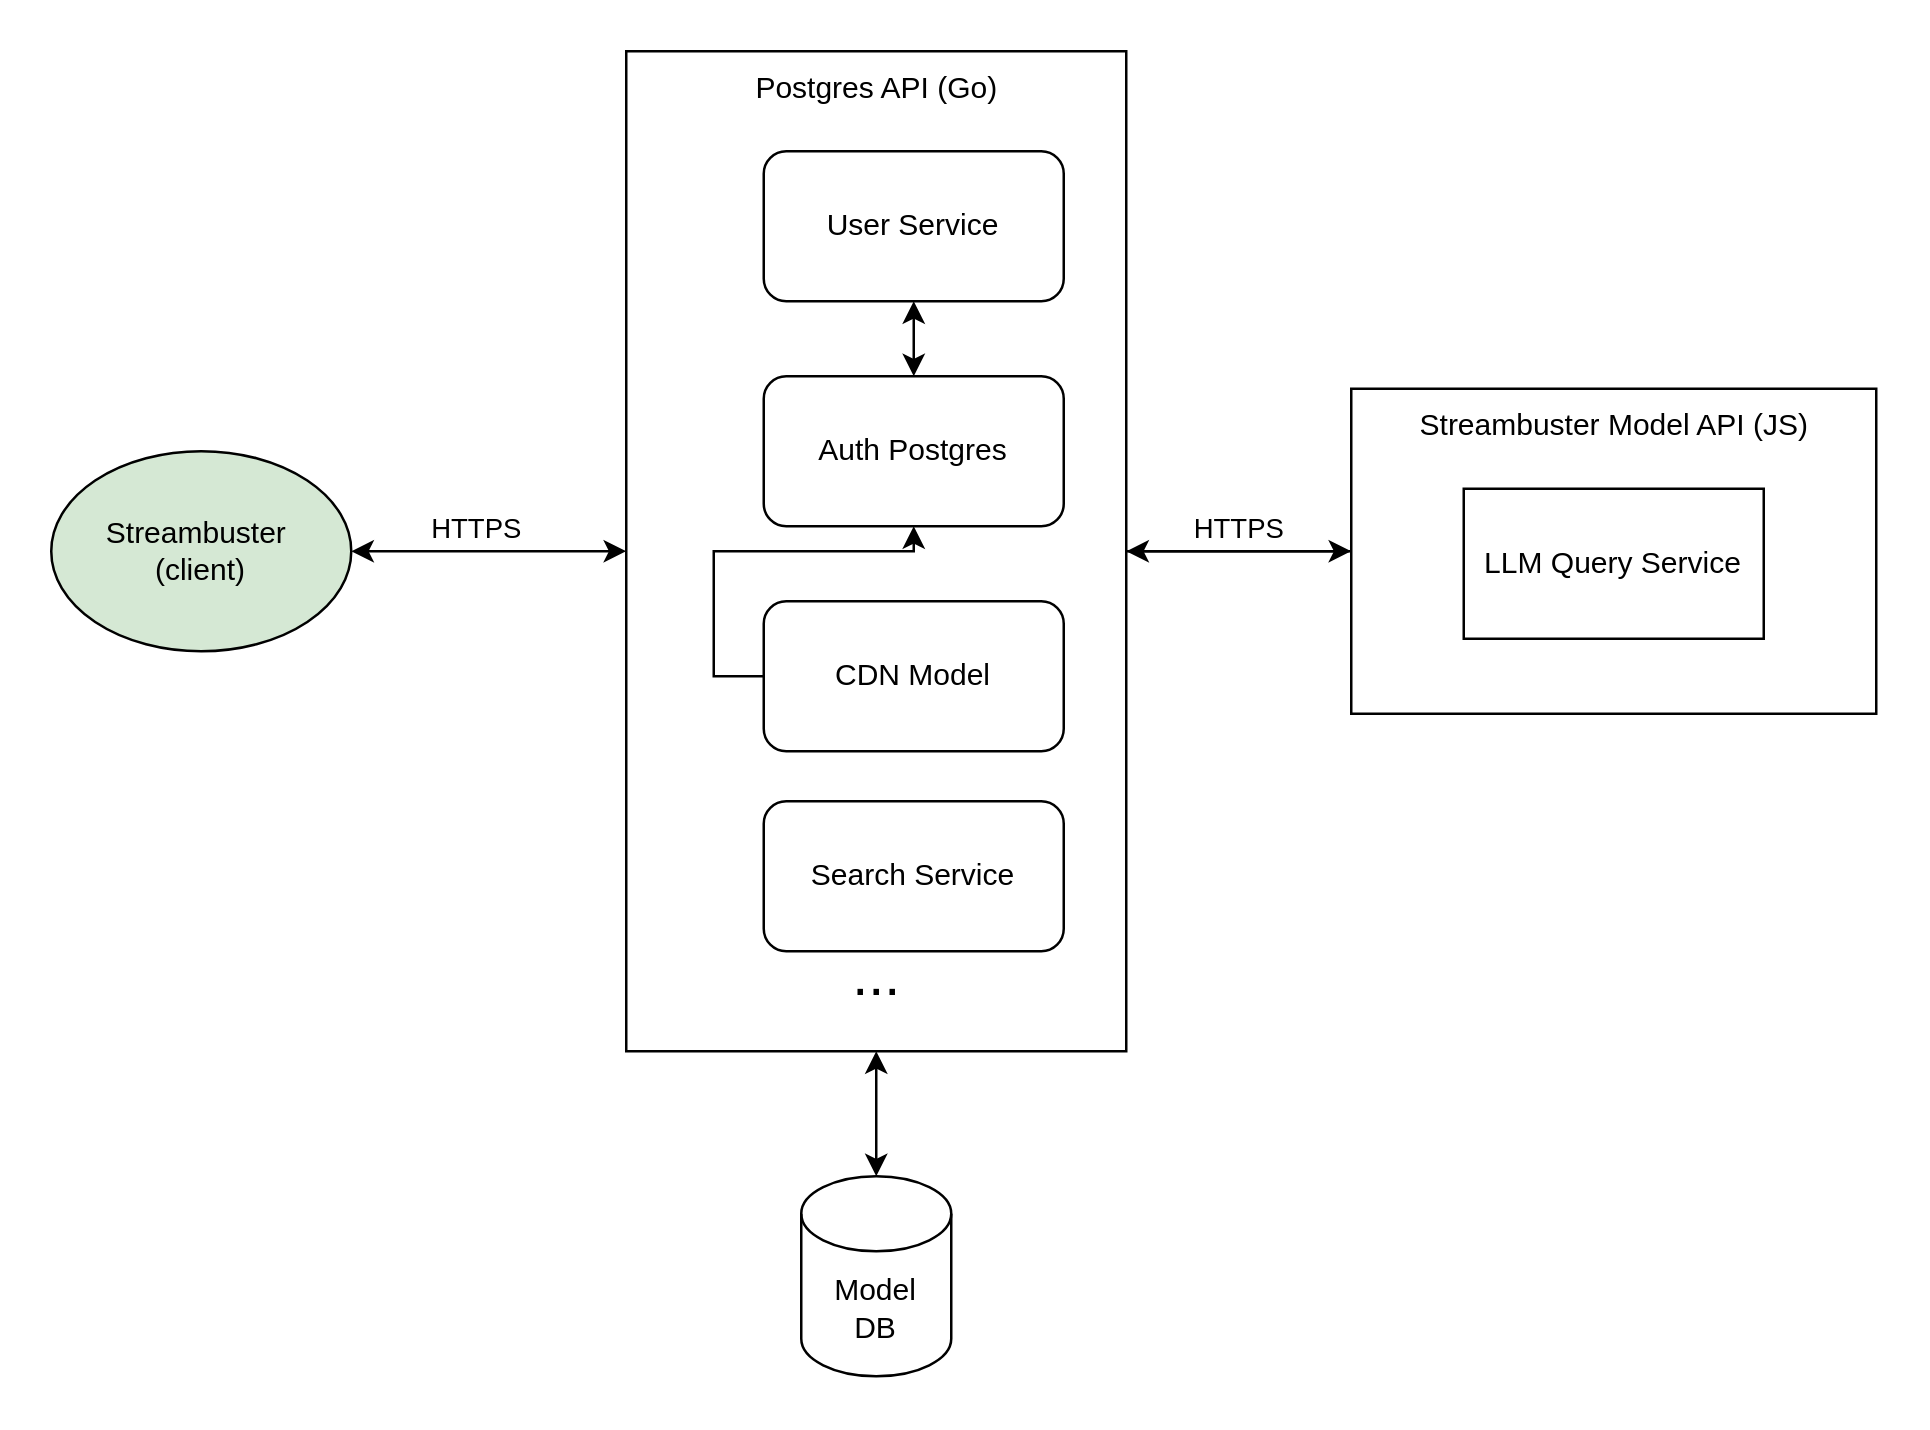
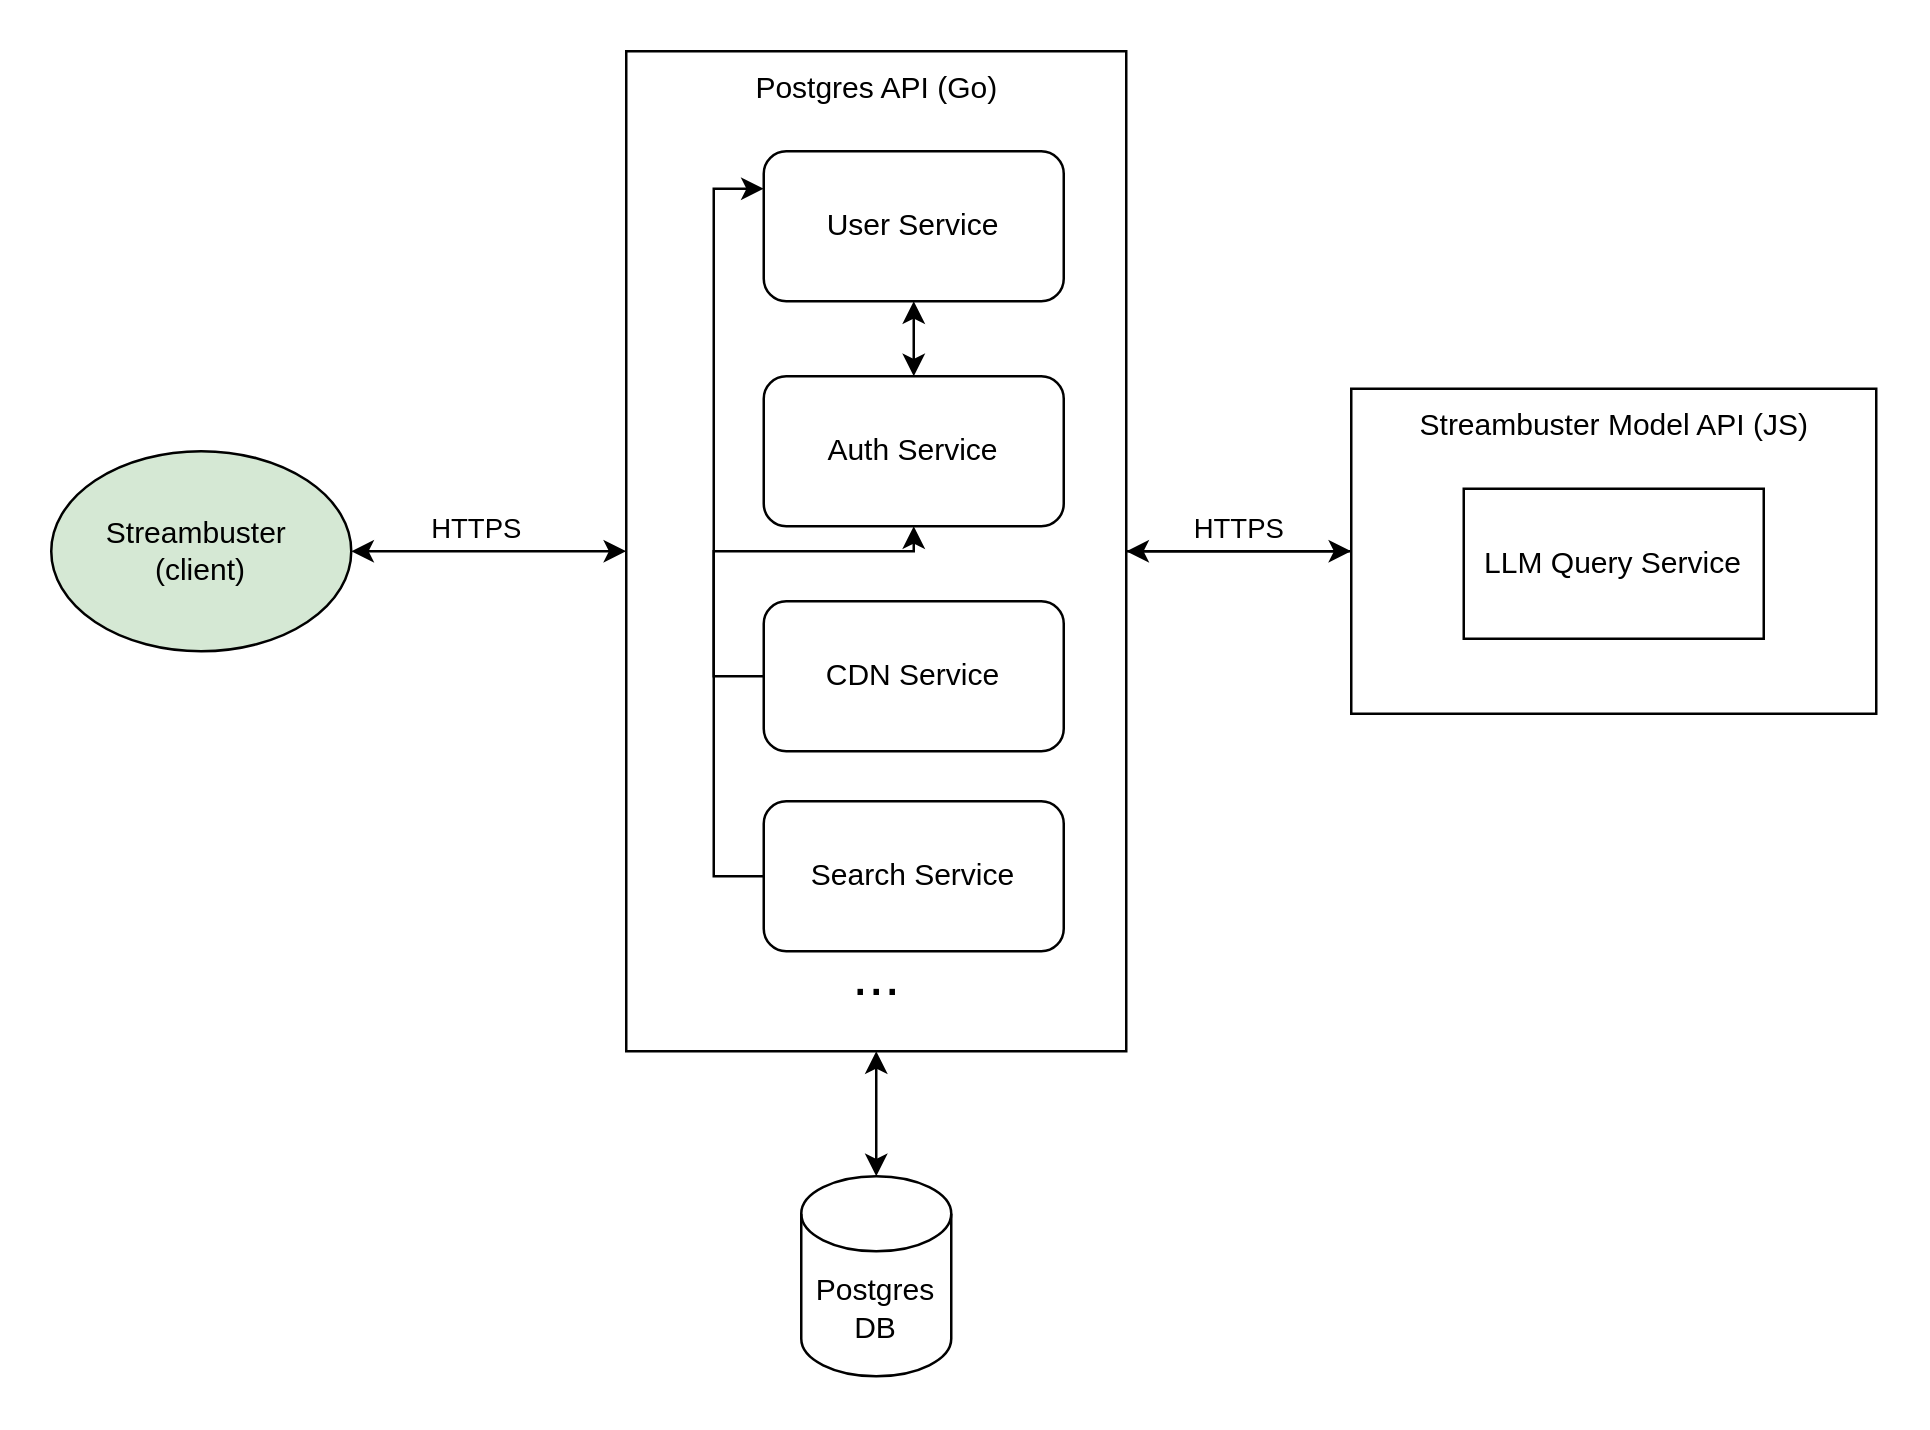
  <mxCell id="0" />
  <mxCell id="1" parent="0" />
  <mxCell id="2" style="edgeStyle=orthogonalEdgeStyle;rounded=0;orthogonalLoop=1;jettySize=auto;html=1;exitX=0.5;exitY=1;exitDx=0;exitDy=0;startArrow=classic;startFill=1;" edge="1" parent="1" source="3" target="19"><mxGeometry relative="1" as="geometry" /></mxCell>
  <mxCell id="3" value="" style="rounded=0;whiteSpace=wrap;html=1;" vertex="1" parent="1"><mxGeometry x="250" y="20" width="200" height="400" as="geometry" /></mxCell>
  <mxCell id="4" value="Postgres API (Go)" style="text;html=1;align=center;verticalAlign=middle;resizable=0;points=[];autosize=1;strokeColor=none;fillColor=none;" vertex="1" parent="1"><mxGeometry x="280" y="20" width="140" height="30" as="geometry" /></mxCell>
  <mxCell id="5" style="edgeStyle=orthogonalEdgeStyle;rounded=0;orthogonalLoop=1;jettySize=auto;html=1;exitX=0.5;exitY=1;exitDx=0;exitDy=0;startArrow=classic;startFill=1;" edge="1" parent="1" source="6" target="9"><mxGeometry relative="1" as="geometry" /></mxCell>
  <mxCell id="6" value="User Service" style="rounded=1;whiteSpace=wrap;html=1;" vertex="1" parent="1"><mxGeometry x="305" y="60" width="120" height="60" as="geometry" /></mxCell>
  <mxCell id="7" style="edgeStyle=orthogonalEdgeStyle;rounded=0;orthogonalLoop=1;jettySize=auto;html=1;exitX=0;exitY=0.5;exitDx=0;exitDy=0;" edge="1" parent="1" source="8" target="9"><mxGeometry relative="1" as="geometry" /></mxCell>
- <mxCell id="8" value="CDN Model" style="rounded=1;whiteSpace=wrap;html=1;" vertex="1" parent="1"><mxGeometry x="305" y="240" width="120" height="60" as="geometry" /></mxCell>
- <mxCell id="9" value="Auth Postgres" style="rounded=1;whiteSpace=wrap;html=1;" vertex="1" parent="1"><mxGeometry x="305" y="150" width="120" height="60" as="geometry" /></mxCell>
+ <mxCell id="8" value="CDN Service" style="rounded=1;whiteSpace=wrap;html=1;" vertex="1" parent="1"><mxGeometry x="305" y="240" width="120" height="60" as="geometry" /></mxCell>
+ <mxCell id="9" value="Auth Service" style="rounded=1;whiteSpace=wrap;html=1;" vertex="1" parent="1"><mxGeometry x="305" y="150" width="120" height="60" as="geometry" /></mxCell>
+ <mxCell id="10" style="edgeStyle=orthogonalEdgeStyle;rounded=0;orthogonalLoop=1;jettySize=auto;html=1;exitX=0;exitY=0.5;exitDx=0;exitDy=0;entryX=0;entryY=0.25;entryDx=0;entryDy=0;" edge="1" parent="1" source="11" target="6"><mxGeometry relative="1" as="geometry" /></mxCell>
  <mxCell id="11" value="Search Service" style="rounded=1;whiteSpace=wrap;html=1;" vertex="1" parent="1"><mxGeometry x="305" y="320" width="120" height="60" as="geometry" /></mxCell>
  <mxCell id="12" value="&lt;font style=&quot;font-size: 23px;&quot;&gt;...&lt;/font&gt;" style="text;html=1;align=center;verticalAlign=middle;resizable=0;points=[];autosize=1;strokeColor=none;fillColor=none;" vertex="1" parent="1"><mxGeometry x="330" y="370" width="40" height="40" as="geometry" /></mxCell>
  <mxCell id="13" value="" style="rounded=0;whiteSpace=wrap;html=1;" vertex="1" parent="1"><mxGeometry x="540" y="155" width="210" height="130" as="geometry" /></mxCell>
  <mxCell id="14" value="Streambuster Model API (JS)" style="text;html=1;align=center;verticalAlign=middle;resizable=0;points=[];autosize=1;strokeColor=none;fillColor=none;" vertex="1" parent="1"><mxGeometry x="555" y="155" width="180" height="30" as="geometry" /></mxCell>
  <mxCell id="15" value="LLM Query Service" style="whiteSpace=wrap;html=1;rounded=0;" vertex="1" parent="1"><mxGeometry x="585" y="195" width="120" height="60" as="geometry" /></mxCell>
  <mxCell id="16" value="" style="endArrow=classic;html=1;rounded=0;" edge="1" parent="1" source="3" target="13"><mxGeometry width="50" height="50" relative="1" as="geometry"><mxPoint x="550" y="130" as="sourcePoint" /><mxPoint x="600" y="80" as="targetPoint" /></mxGeometry></mxCell>
  <mxCell id="17" value="" style="endArrow=classic;html=1;rounded=0;" edge="1" parent="1" source="13" target="3"><mxGeometry width="50" height="50" relative="1" as="geometry"><mxPoint x="530" y="230" as="sourcePoint" /><mxPoint x="580" y="230" as="targetPoint" /></mxGeometry></mxCell>
  <mxCell id="18" value="HTTPS" style="edgeLabel;html=1;align=center;verticalAlign=middle;resizable=0;points=[];" vertex="1" connectable="0" parent="17"><mxGeometry x="0.031" y="-3" relative="1" as="geometry"><mxPoint y="-7" as="offset" /></mxGeometry></mxCell>
- <mxCell id="19" value="Model&lt;div&gt;DB&lt;/div&gt;" style="shape=cylinder3;whiteSpace=wrap;html=1;boundedLbl=1;backgroundOutline=1;size=15;" vertex="1" parent="1"><mxGeometry x="320" y="470" width="60" height="80" as="geometry" /></mxCell>
+ <mxCell id="19" value="Postgres&lt;div&gt;DB&lt;/div&gt;" style="shape=cylinder3;whiteSpace=wrap;html=1;boundedLbl=1;backgroundOutline=1;size=15;" vertex="1" parent="1"><mxGeometry x="320" y="470" width="60" height="80" as="geometry" /></mxCell>
  <mxCell id="20" style="edgeStyle=orthogonalEdgeStyle;rounded=0;orthogonalLoop=1;jettySize=auto;html=1;exitX=1;exitY=0.5;exitDx=0;exitDy=0;entryX=0;entryY=0.5;entryDx=0;entryDy=0;startArrow=classic;startFill=1;" edge="1" parent="1" source="22"><mxGeometry relative="1" as="geometry"><mxPoint x="250" y="220" as="targetPoint" /></mxGeometry></mxCell>
  <mxCell id="21" value="HTTPS" style="edgeLabel;html=1;align=center;verticalAlign=middle;resizable=0;points=[];" vertex="1" connectable="0" parent="20"><mxGeometry x="-0.112" y="-3" relative="1" as="geometry"><mxPoint y="-13" as="offset" /></mxGeometry></mxCell>
  <mxCell id="22" value="Streambuster&amp;nbsp;&lt;div&gt;(client)&lt;/div&gt;" style="ellipse;whiteSpace=wrap;html=1;fillColor=#d5e8d4;" vertex="1" parent="1"><mxGeometry x="20" y="180" width="120" height="80" as="geometry" /></mxCell>
